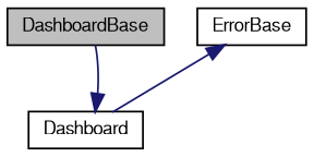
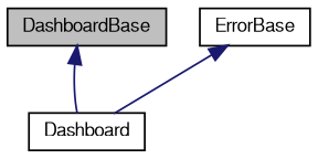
  digraph {
    node [color=black fontname=FreeSans fontsize=10 shape=record]
    edge [color=midnightblue dir=back fontname=FreeSans fontsize=10 labelfontname=FreeSans labelfontsize=10 style=solid]
    n1 [fillcolor=grey75 fontcolor=black height=0.2 label=DashboardBase style=filled width=0.4]
    n2 [height=0.2 label=Dashboard width=0.4]
    n3 [height=0.2 label=ErrorBase width=0.4]
-   n2 -> n1
+   n1 -> n2
    n3 -> n2
  }
